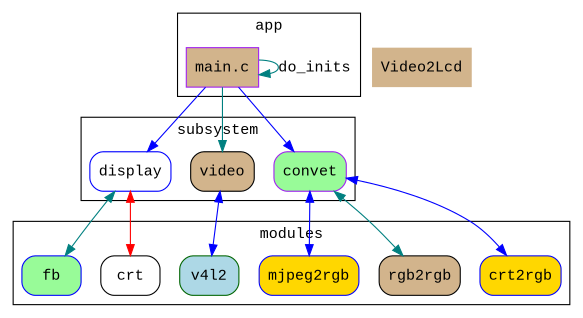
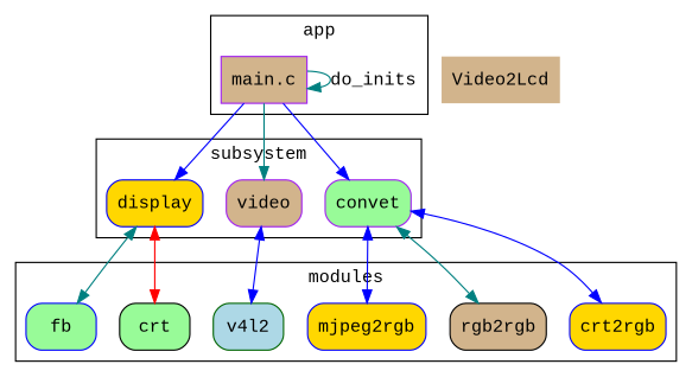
  digraph {
    fontname="Liberation Mono"
    node [color=blue fillcolor=tan fontname="Liberation Mono" shape=Mrecord style=filled]
    edge [color=blue dir=both fontname="Liberation Mono"]
-   display [fillcolor=white]
-   video [color=black]
+   display [fillcolor=gold]
+   video [color=purple]
    convet [color=purple fillcolor=palegreen]
    n4 [color=purple label="main.c" shape=record]
    fb [fillcolor=palegreen]
-   crt [color=black fillcolor=white]
+   crt [color=black fillcolor=palegreen]
    v4l2 [color=darkgreen fillcolor=lightblue]
    mjpeg2rgb [fillcolor=gold]
    rgb2rgb [color=black]
    n10 [fillcolor=gold label=crt2rgb]
    Video2Lcd [color=black shape=plaintext]
    subgraph cluster_1 {
      label=subsystem
      display
      video
      convet
    }
    subgraph cluster_2 {
      label=app
      n4
    }
    subgraph cluster_3 {
      label=modules
      fb
      crt
      v4l2
      mjpeg2rgb
      rgb2rgb
      n10
    }
    display -> fb [color=teal]
    display -> crt [color=red]
    video -> v4l2
    convet -> mjpeg2rgb
    convet -> rgb2rgb [color=teal]
    convet -> n10
    n4 -> display [dir=""]
    n4 -> video [color=teal dir=""]
    n4 -> convet [dir=""]
    n4 -> n4 [color=teal label=do_inits dir=""]
  }
